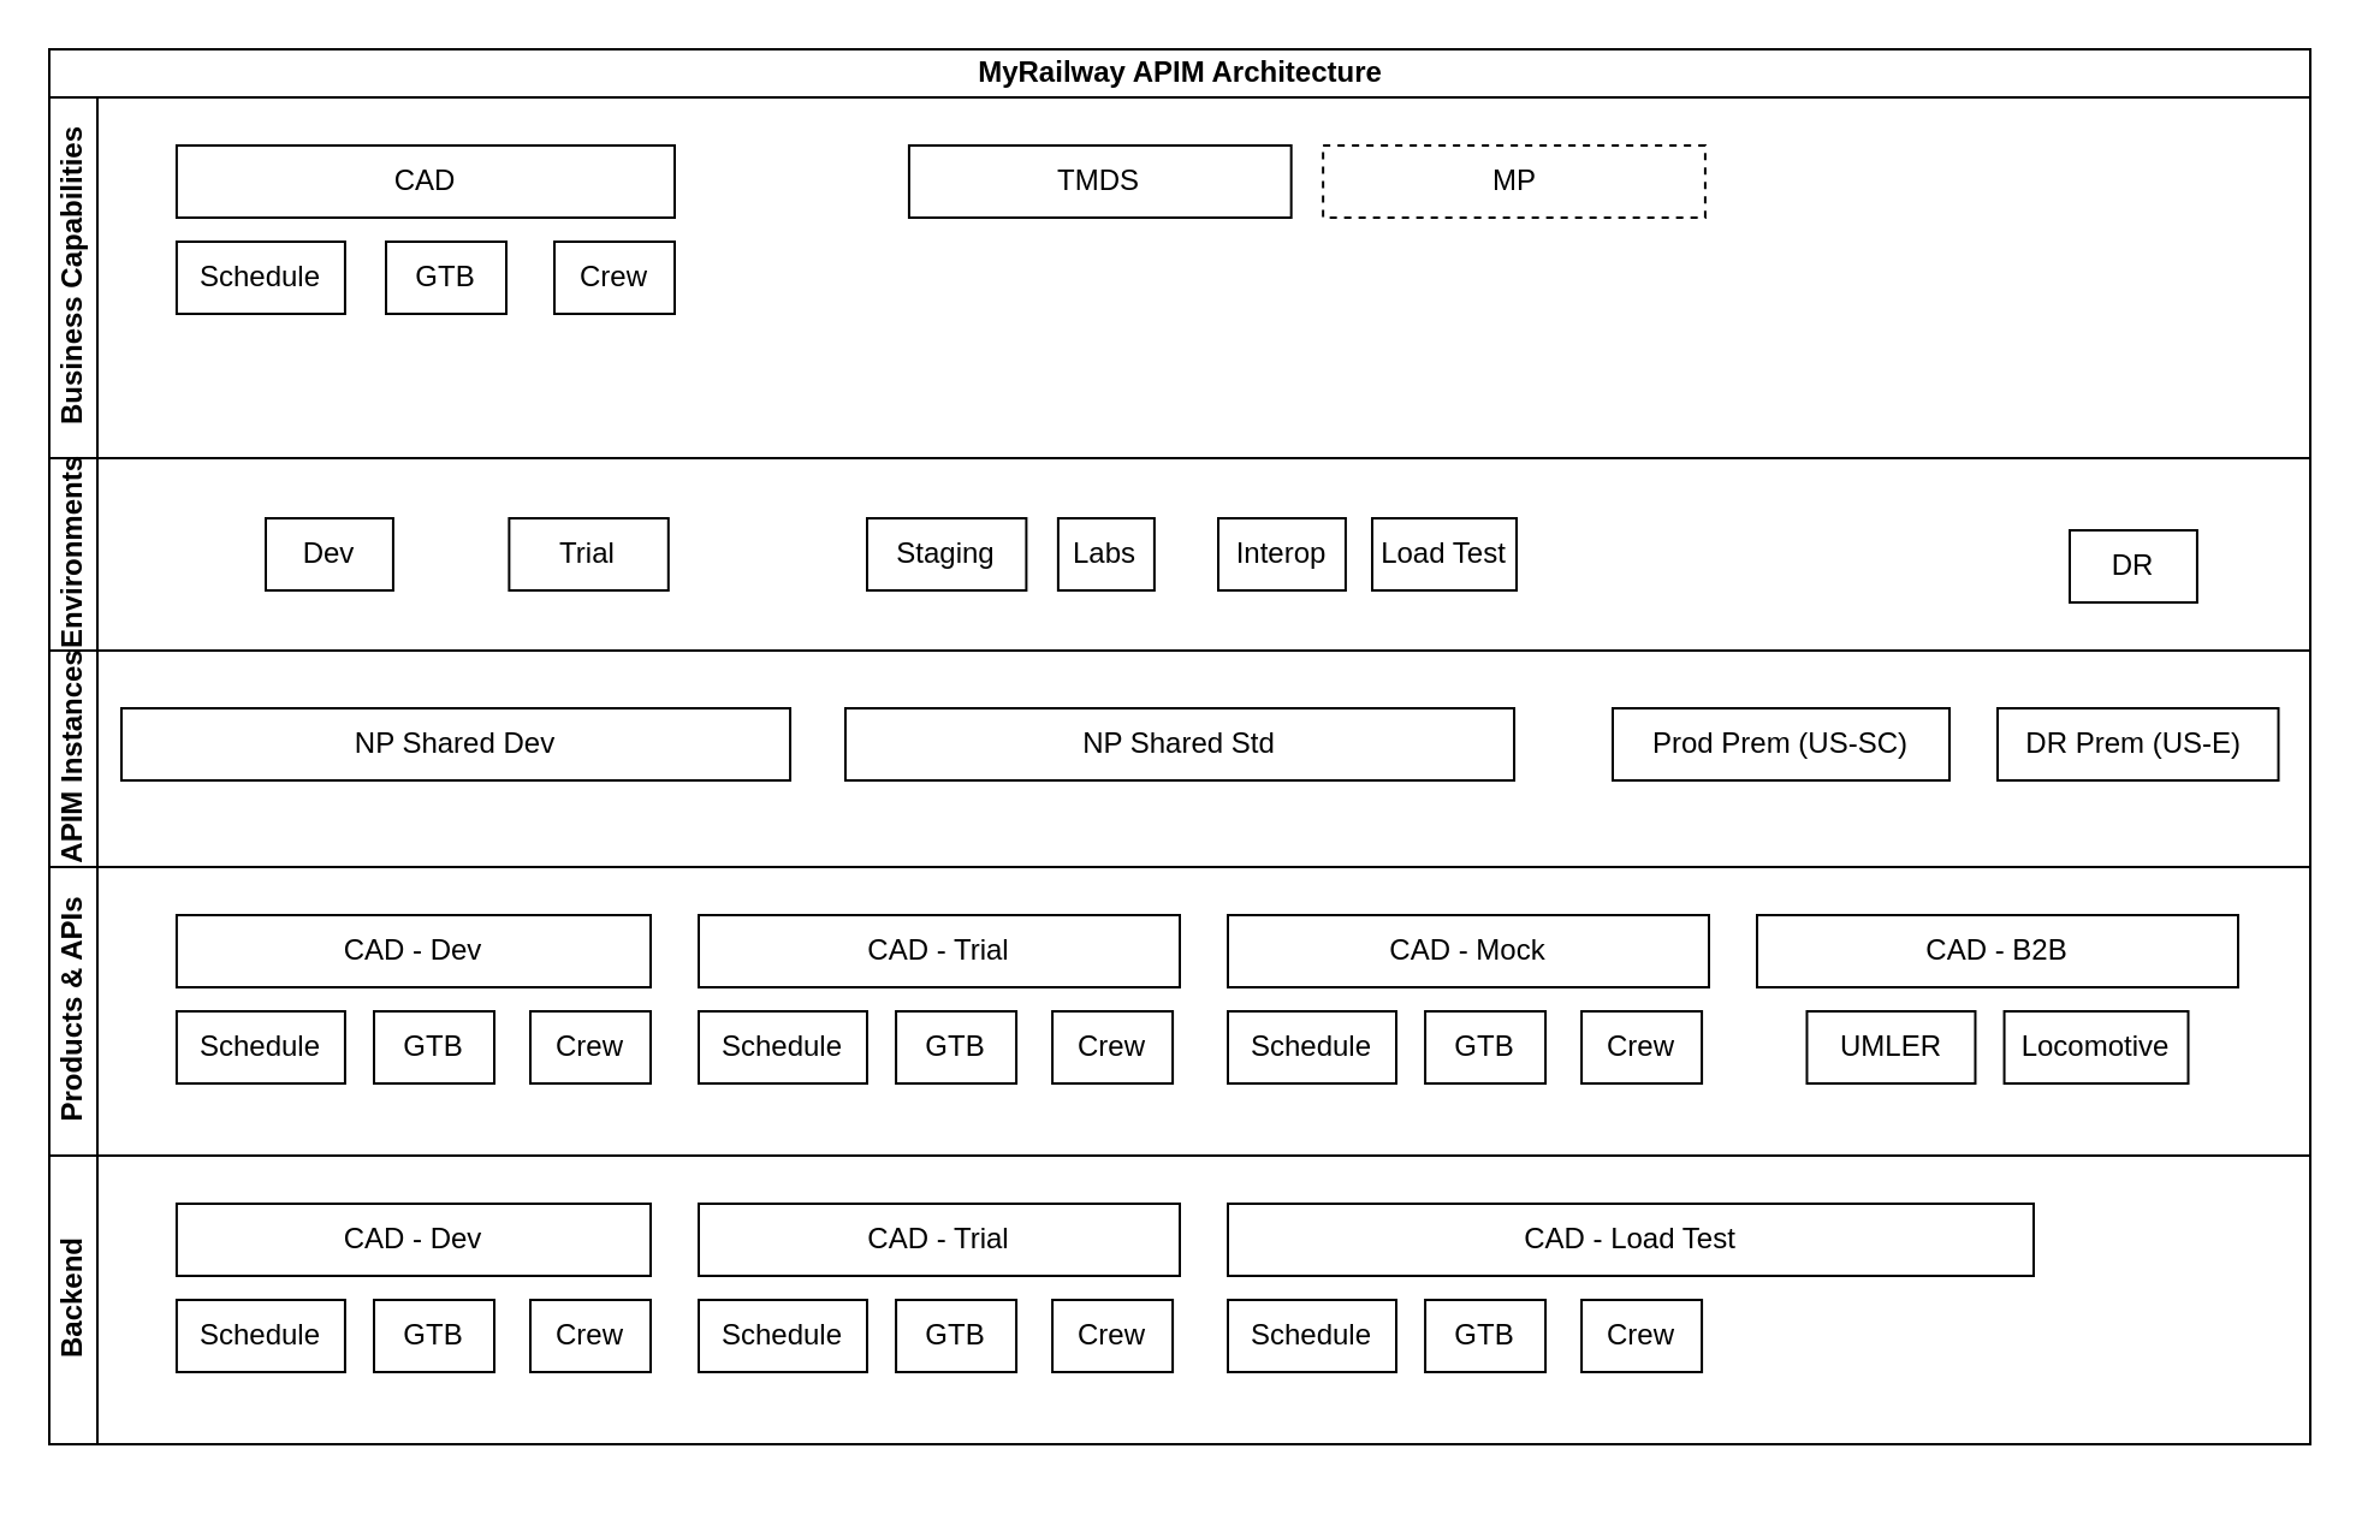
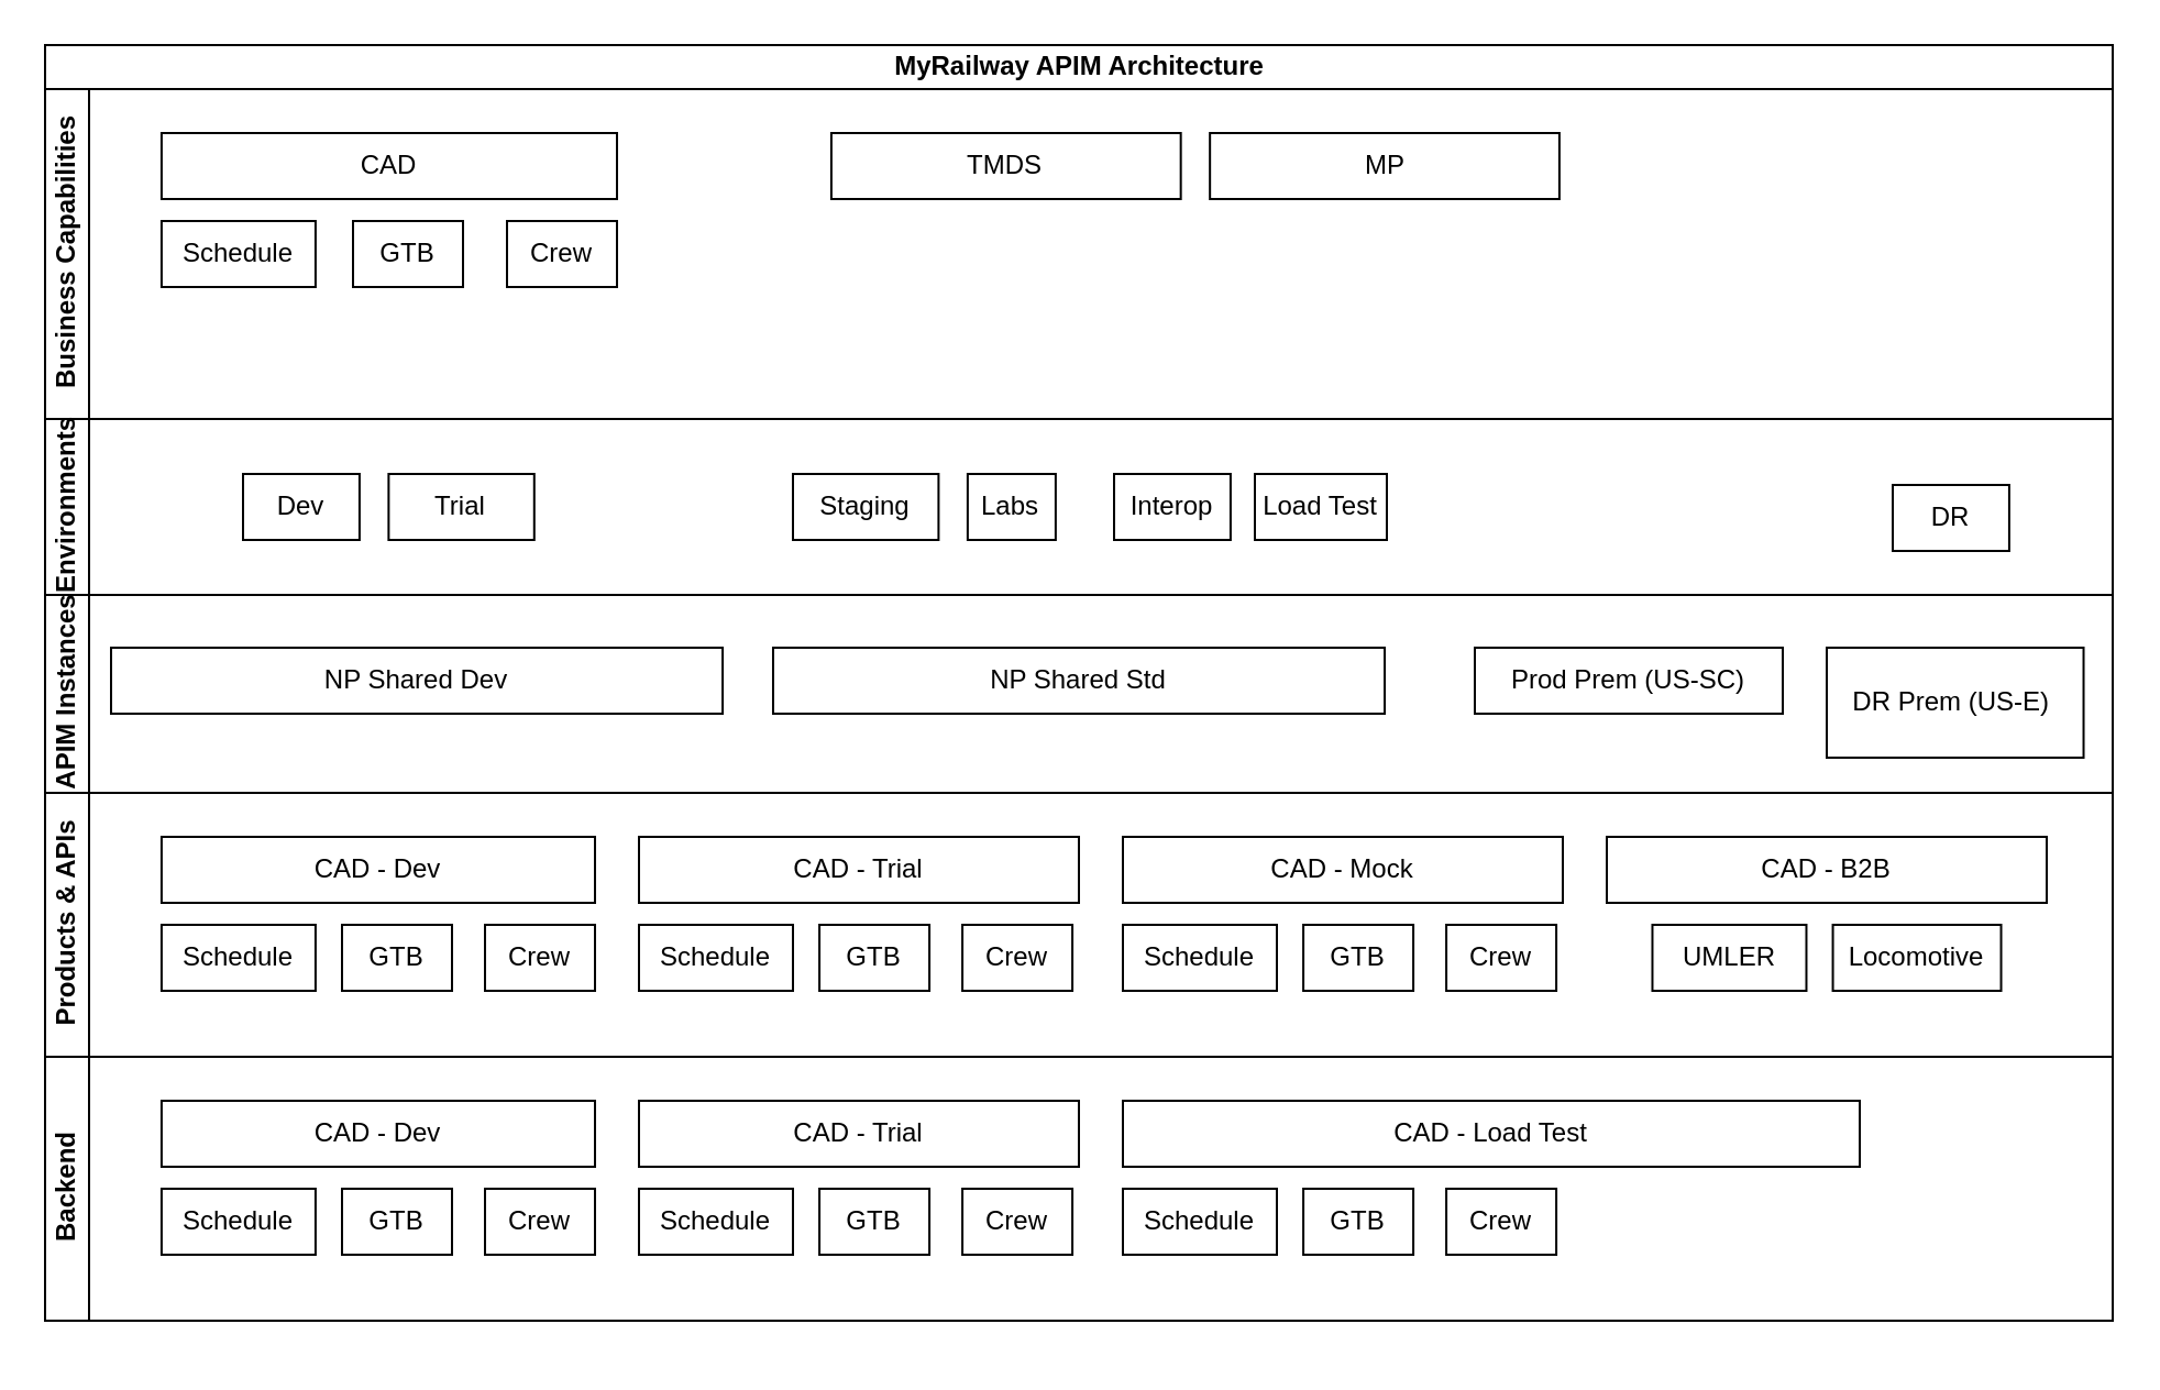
  <mxCell id="0" />
  <mxCell id="1" parent="0" />
  <mxCell id="2" value="" style="group" vertex="1" connectable="0" parent="1"><mxGeometry x="20" y="20" width="940" height="590" as="geometry" /></mxCell>
  <mxCell id="3" value="MyRailway APIM Architecture" style="swimlane;childLayout=stackLayout;resizeParent=1;resizeParentMax=0;horizontal=1;startSize=20;horizontalStack=0;html=1;" vertex="1" parent="2"><mxGeometry width="940" height="340" as="geometry" /></mxCell>
  <mxCell id="4" value="Business Capabilities" style="swimlane;startSize=20;horizontal=0;html=1;" vertex="1" parent="3"><mxGeometry y="20" width="940" height="150" as="geometry" /></mxCell>
  <mxCell id="5" value="CAD" style="whiteSpace=wrap;html=1;" vertex="1" parent="4"><mxGeometry x="52.96" y="20" width="207.04" height="30" as="geometry" /></mxCell>
  <mxCell id="6" value="TMDS" style="whiteSpace=wrap;html=1;" vertex="1" parent="4"><mxGeometry x="357.465" y="20" width="158.873" height="30" as="geometry" /></mxCell>
- <mxCell id="7" value="MP" style="whiteSpace=wrap;html=1;dashed=1;" vertex="1" parent="4"><mxGeometry x="529.577" y="20" width="158.873" height="30" as="geometry" /></mxCell>
+ <mxCell id="7" value="MP" style="whiteSpace=wrap;html=1;" vertex="1" parent="4"><mxGeometry x="529.577" y="20" width="158.873" height="30" as="geometry" /></mxCell>
  <mxCell id="8" value="Schedule" style="whiteSpace=wrap;html=1;" vertex="1" parent="4"><mxGeometry x="52.958" y="60" width="70" height="30" as="geometry" /></mxCell>
  <mxCell id="9" value="GTB" style="whiteSpace=wrap;html=1;" vertex="1" parent="4"><mxGeometry x="140.003" y="60" width="50" height="30" as="geometry" /></mxCell>
  <mxCell id="10" value="Crew" style="whiteSpace=wrap;html=1;" vertex="1" parent="4"><mxGeometry x="209.999" y="60" width="50" height="30" as="geometry" /></mxCell>
  <mxCell id="11" value="Environments" style="swimlane;startSize=20;horizontal=0;html=1;" vertex="1" parent="3"><mxGeometry y="170" width="940" height="80" as="geometry" /></mxCell>
  <mxCell id="12" value="Dev" style="whiteSpace=wrap;html=1;" vertex="1" parent="11"><mxGeometry x="89.998" y="25" width="52.958" height="30" as="geometry" /></mxCell>
- <mxCell id="13" value="Trial" style="whiteSpace=wrap;html=1;" vertex="1" parent="11"><mxGeometry x="191.195" y="25" width="66.197" height="30" as="geometry" /></mxCell>
+ <mxCell id="13" value="Trial" style="whiteSpace=wrap;html=1;" vertex="1" parent="11"><mxGeometry x="156.195" y="25" width="66.197" height="30" as="geometry" /></mxCell>
  <mxCell id="14" value="DR" style="whiteSpace=wrap;html=1;" vertex="1" parent="11"><mxGeometry x="839.998" y="30" width="52.958" height="30" as="geometry" /></mxCell>
  <mxCell id="15" value="Staging" style="whiteSpace=wrap;html=1;" vertex="1" parent="11"><mxGeometry x="340" y="25" width="66.197" height="30" as="geometry" /></mxCell>
  <mxCell id="16" value="Labs" style="whiteSpace=wrap;html=1;" vertex="1" parent="11"><mxGeometry x="419.437" y="25" width="40" height="30" as="geometry" /></mxCell>
  <mxCell id="17" value="Interop" style="whiteSpace=wrap;html=1;" vertex="1" parent="11"><mxGeometry x="486" y="25" width="52.958" height="30" as="geometry" /></mxCell>
  <mxCell id="18" value="Load Test" style="whiteSpace=wrap;html=1;" vertex="1" parent="11"><mxGeometry x="550" y="25" width="60" height="30" as="geometry" /></mxCell>
  <mxCell id="19" value="APIM Instances" style="swimlane;startSize=20;horizontal=0;html=1;" vertex="1" parent="3"><mxGeometry y="250" width="940" height="90" as="geometry" /></mxCell>
  <mxCell id="20" value="NP Shared Dev" style="whiteSpace=wrap;html=1;" vertex="1" parent="19"><mxGeometry x="29.998" y="24" width="278.028" height="30" as="geometry" /></mxCell>
  <mxCell id="21" value="Prod Prem (US-SC)" style="whiteSpace=wrap;html=1;" vertex="1" parent="19"><mxGeometry x="650" y="24" width="140" height="30" as="geometry" /></mxCell>
- <mxCell id="22" value="DR Prem (US-E)&amp;nbsp;" style="whiteSpace=wrap;html=1;" vertex="1" parent="19"><mxGeometry x="810" y="24" width="116.76" height="30" as="geometry" /></mxCell>
+ <mxCell id="22" value="DR Prem (US-E)&amp;nbsp;" style="whiteSpace=wrap;html=1;" vertex="1" parent="19"><mxGeometry x="810" y="24" width="116.76" height="50" as="geometry" /></mxCell>
  <mxCell id="23" value="NP Shared Std" style="whiteSpace=wrap;html=1;" vertex="1" parent="19"><mxGeometry x="330.99" y="24" width="278.028" height="30" as="geometry" /></mxCell>
  <mxCell id="24" value="Products &amp;amp; APIs" style="swimlane;startSize=20;horizontal=0;html=1;" vertex="1" parent="2"><mxGeometry y="340" width="940" height="120" as="geometry" /></mxCell>
  <mxCell id="25" value="CAD - Dev" style="whiteSpace=wrap;html=1;" vertex="1" parent="24"><mxGeometry x="52.96" y="20" width="197.04" height="30" as="geometry" /></mxCell>
  <mxCell id="26" value="CAD - Trial" style="whiteSpace=wrap;html=1;" vertex="1" parent="24"><mxGeometry x="270" y="20" width="200" height="30" as="geometry" /></mxCell>
  <mxCell id="27" value="CAD - Mock" style="whiteSpace=wrap;html=1;" vertex="1" parent="24"><mxGeometry x="490" y="20" width="200" height="30" as="geometry" /></mxCell>
  <mxCell id="28" value="Schedule" style="whiteSpace=wrap;html=1;" vertex="1" parent="24"><mxGeometry x="52.96" y="60" width="70" height="30" as="geometry" /></mxCell>
  <mxCell id="29" value="GTB" style="whiteSpace=wrap;html=1;" vertex="1" parent="24"><mxGeometry x="134.996" y="60" width="50" height="30" as="geometry" /></mxCell>
  <mxCell id="30" value="Crew" style="whiteSpace=wrap;html=1;" vertex="1" parent="24"><mxGeometry x="200.002" y="60" width="50" height="30" as="geometry" /></mxCell>
  <mxCell id="31" value="Schedule" style="whiteSpace=wrap;html=1;" vertex="1" parent="24"><mxGeometry x="270" y="60" width="70" height="30" as="geometry" /></mxCell>
  <mxCell id="32" value="GTB" style="whiteSpace=wrap;html=1;" vertex="1" parent="24"><mxGeometry x="352.036" y="60" width="50" height="30" as="geometry" /></mxCell>
  <mxCell id="33" value="Crew" style="whiteSpace=wrap;html=1;" vertex="1" parent="24"><mxGeometry x="417.042" y="60" width="50" height="30" as="geometry" /></mxCell>
  <mxCell id="34" value="Schedule" style="whiteSpace=wrap;html=1;" vertex="1" parent="24"><mxGeometry x="490" y="60" width="70" height="30" as="geometry" /></mxCell>
  <mxCell id="35" value="GTB" style="whiteSpace=wrap;html=1;" vertex="1" parent="24"><mxGeometry x="572.036" y="60" width="50" height="30" as="geometry" /></mxCell>
  <mxCell id="36" value="Crew" style="whiteSpace=wrap;html=1;" vertex="1" parent="24"><mxGeometry x="637.042" y="60" width="50" height="30" as="geometry" /></mxCell>
  <mxCell id="37" value="CAD - B2B" style="whiteSpace=wrap;html=1;" vertex="1" parent="24"><mxGeometry x="710" y="20" width="200" height="30" as="geometry" /></mxCell>
  <mxCell id="38" value="UMLER" style="whiteSpace=wrap;html=1;" vertex="1" parent="24"><mxGeometry x="730.74" y="60" width="70" height="30" as="geometry" /></mxCell>
  <mxCell id="39" value="Locomotive" style="whiteSpace=wrap;html=1;" vertex="1" parent="24"><mxGeometry x="812.78" y="60" width="76.48" height="30" as="geometry" /></mxCell>
  <mxCell id="40" value="Backend" style="swimlane;startSize=20;horizontal=0;html=1;" vertex="1" parent="2"><mxGeometry y="460" width="940" height="120" as="geometry" /></mxCell>
  <mxCell id="41" value="CAD - Dev" style="whiteSpace=wrap;html=1;" vertex="1" parent="40"><mxGeometry x="52.96" y="20" width="197.04" height="30" as="geometry" /></mxCell>
  <mxCell id="42" value="CAD - Trial" style="whiteSpace=wrap;html=1;" vertex="1" parent="40"><mxGeometry x="270" y="20" width="200" height="30" as="geometry" /></mxCell>
  <mxCell id="43" value="Schedule" style="whiteSpace=wrap;html=1;" vertex="1" parent="40"><mxGeometry x="52.96" y="60" width="70" height="30" as="geometry" /></mxCell>
  <mxCell id="44" value="GTB" style="whiteSpace=wrap;html=1;" vertex="1" parent="40"><mxGeometry x="134.996" y="60" width="50" height="30" as="geometry" /></mxCell>
  <mxCell id="45" value="Crew" style="whiteSpace=wrap;html=1;" vertex="1" parent="40"><mxGeometry x="200.002" y="60" width="50" height="30" as="geometry" /></mxCell>
  <mxCell id="46" value="Schedule" style="whiteSpace=wrap;html=1;" vertex="1" parent="40"><mxGeometry x="270" y="60" width="70" height="30" as="geometry" /></mxCell>
  <mxCell id="47" value="GTB" style="whiteSpace=wrap;html=1;" vertex="1" parent="40"><mxGeometry x="352.036" y="60" width="50" height="30" as="geometry" /></mxCell>
  <mxCell id="48" value="Crew" style="whiteSpace=wrap;html=1;" vertex="1" parent="40"><mxGeometry x="417.042" y="60" width="50" height="30" as="geometry" /></mxCell>
  <mxCell id="49" value="CAD - Load Test" style="whiteSpace=wrap;html=1;" vertex="1" parent="40"><mxGeometry x="490" y="20" width="335" height="30" as="geometry" /></mxCell>
  <mxCell id="50" value="Schedule" style="whiteSpace=wrap;html=1;" vertex="1" parent="40"><mxGeometry x="490" y="60" width="70" height="30" as="geometry" /></mxCell>
  <mxCell id="51" value="GTB" style="whiteSpace=wrap;html=1;" vertex="1" parent="40"><mxGeometry x="572.036" y="60" width="50" height="30" as="geometry" /></mxCell>
  <mxCell id="52" value="Crew" style="whiteSpace=wrap;html=1;" vertex="1" parent="40"><mxGeometry x="637.042" y="60" width="50" height="30" as="geometry" /></mxCell>
